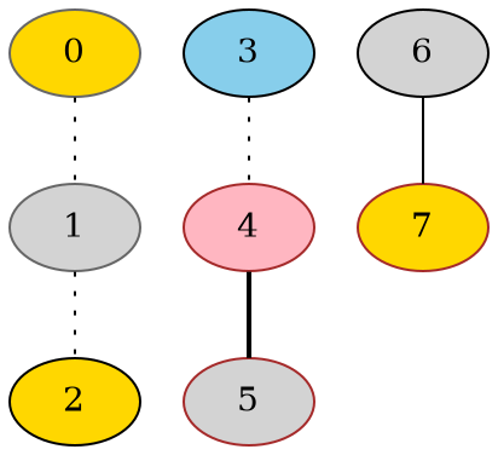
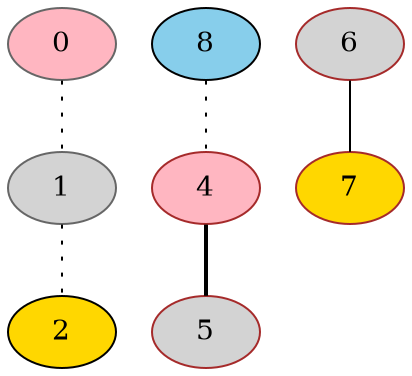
  digraph {
    node [color=brown fillcolor=lightgrey style=filled]
    edge [arrowhead=none style=dotted]
-   n1 [color=gray40 fillcolor=gold label=0]
+   n1 [color=gray40 fillcolor=lightpink label=0]
    n2 [color=gray40 label=1]
    n3 [color=black fillcolor=gold label=2]
-   n4 [color=black fillcolor=skyblue label=3]
+   n4 [color=black fillcolor=skyblue label=8]
    n5 [fillcolor=lightpink label=4]
    n6 [label=5]
-   n7 [color=black label=6]
+   n7 [label=6]
    n8 [fillcolor=gold label=7]
    n1 -> n2
    n2 -> n3
    n4 -> n5
    n5 -> n6 [style=bold]
    n7 -> n8 [style=solid]
  }
